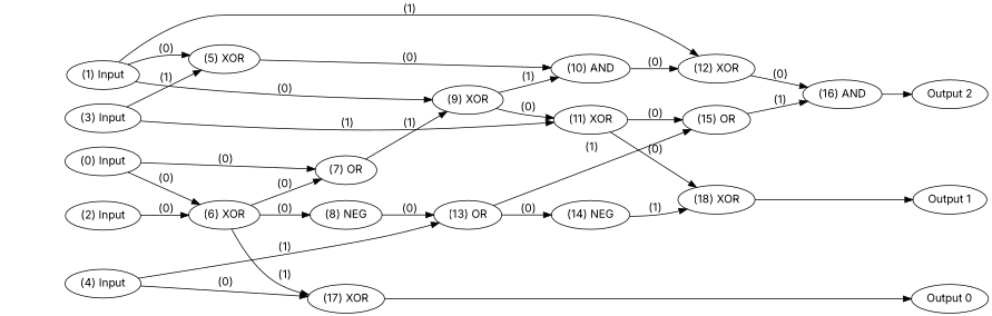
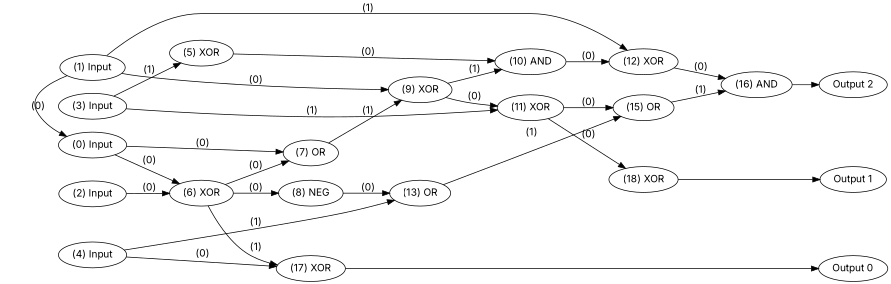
  digraph {
    fontname=Inter
    rankdir=LR
    node [color=black fontcolor=black fontname=Inter labelfontcolor=black]
    edge [bold=true color=black fontcolor=black fontname=Inter labelfontcolor=black]
    n1 [label="(0) Input"]
    n2 [label="(1) Input"]
    n3 [label="(2) Input"]
    n4 [label="(3) Input"]
    n5 [label="(4) Input"]
    n6 [label="Output 0"]
    n7 [label="Output 1"]
    n8 [label="Output 2"]
    n9 [label="(6) XOR"]
    n10 [label="(7) OR"]
    n11 [label="(5) XOR"]
    n12 [label="(9) XOR"]
    n13 [label="(12) XOR"]
    n14 [label="(11) XOR"]
    n15 [label="(13) OR"]
    n16 [label="(17) XOR"]
    n17 [label="(8) NEG"]
    n18 [label="(10) AND"]
    n19 [label="(16) AND"]
    n20 [label="(15) OR"]
    n21 [label="(18) XOR"]
-   n22 [label="(14) NEG"]
    subgraph sub_1 {
      rank=source
      n1
      n2
      n3
      n4
      n5
    }
    subgraph sub_2 {
      rank=max
      n6
      n7
      n8
    }
    n1 -> n9 [label=" (0)"]
    n1 -> n10 [label=" (0)"]
-   n2 -> n11 [label=" (0)"]
+   n2 -> n1 [label=" (0)"]
    n2 -> n12 [label=" (0)"]
    n2 -> n13 [label=" (1)"]
    n3 -> n9 [label=" (0)"]
    n4 -> n11 [label=" (1)"]
    n4 -> n14 [label=" (1)"]
    n5 -> n15 [label=" (1)"]
    n5 -> n16 [label=" (0)"]
    n9 -> n10 [label=" (0)"]
    n9 -> n16 [label=" (1)"]
    n9 -> n17 [label=" (0)"]
    n10 -> n12 [label=" (1)"]
    n11 -> n18 [label=" (0)"]
    n12 -> n14 [label=" (0)"]
    n12 -> n18 [label=" (1)"]
    n13 -> n19 [label=" (0)"]
    n14 -> n20 [label=" (0)"]
    n14 -> n21 [label=" (0)"]
    n15 -> n20 [label=" (1)"]
-   n15 -> n22 [label=" (0)"]
    n16 -> n6
    n17 -> n15 [label=" (0)"]
    n18 -> n13 [label=" (0)"]
    n19 -> n8
    n20 -> n19 [label=" (1)"]
    n21 -> n7
-   n22 -> n21 [label=" (1)"]
  }
